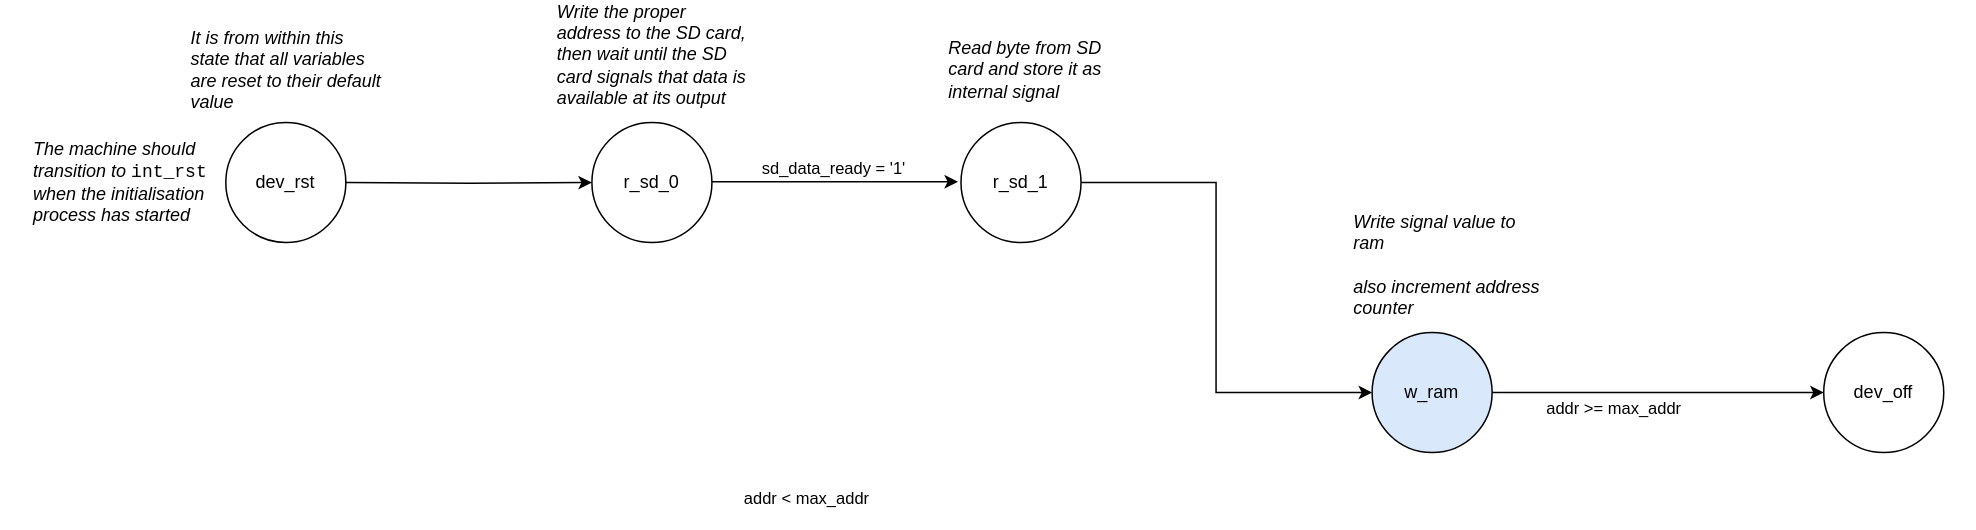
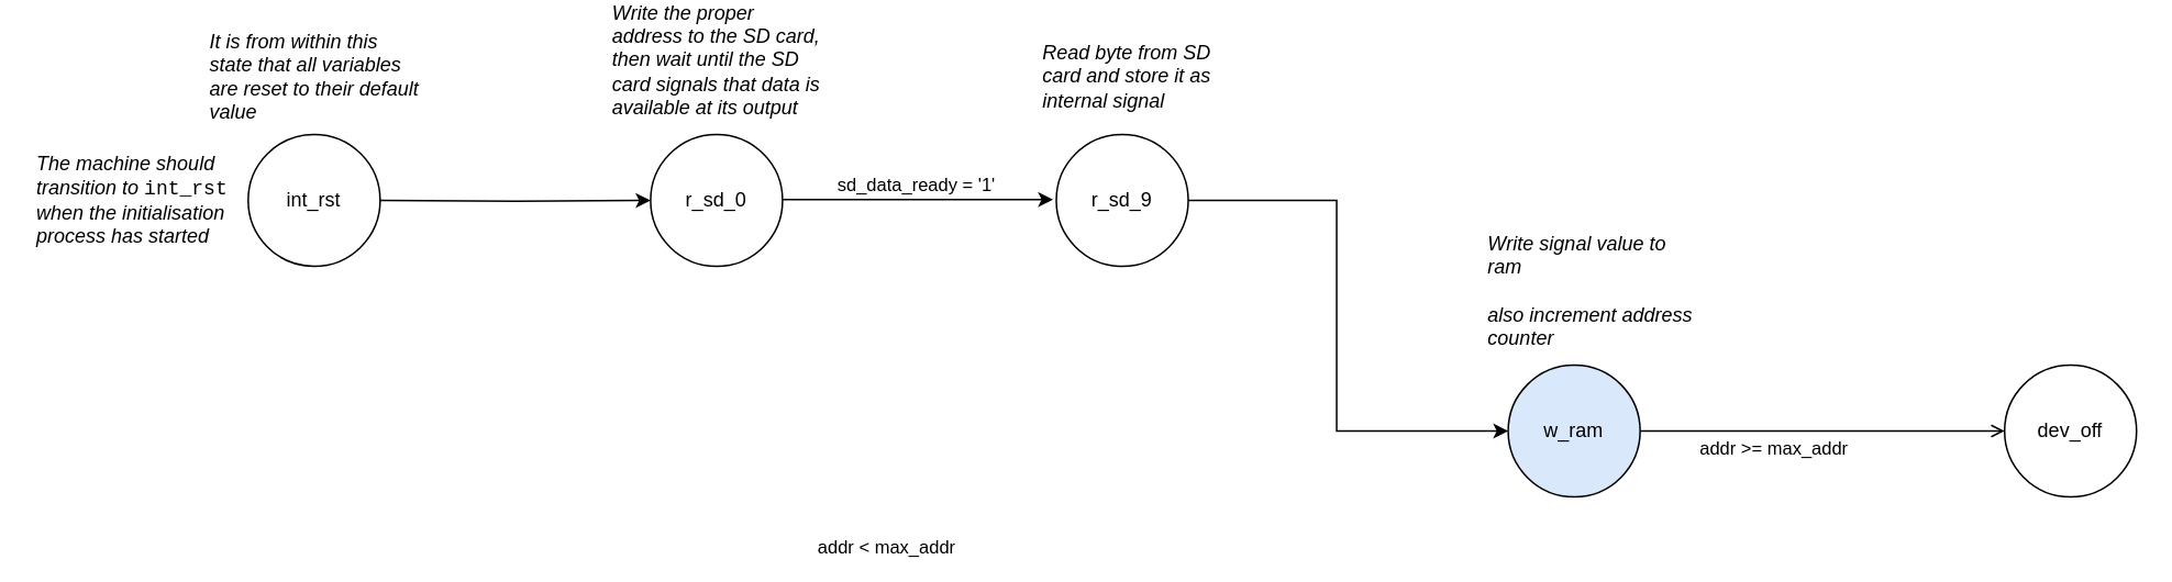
  <mxCell id="0" />
  <mxCell id="1" parent="0" />
  <mxCell id="2" value="dev_off" style="ellipse;whiteSpace=wrap;html=1;aspect=fixed;" parent="1" vertex="1"><mxGeometry x="1215" y="220" width="80" height="80" as="geometry" /></mxCell>
- <mxCell id="3" value="dev_rst" style="ellipse;whiteSpace=wrap;html=1;aspect=fixed;" parent="1" vertex="1"><mxGeometry x="150" y="80" width="80" height="80" as="geometry" /></mxCell>
+ <mxCell id="3" value="int_rst" style="ellipse;whiteSpace=wrap;html=1;aspect=fixed;" parent="1" vertex="1"><mxGeometry x="150" y="80" width="80" height="80" as="geometry" /></mxCell>
  <mxCell id="4" value="The machine should transition to &lt;font style=&quot;font-style: normal;&quot; face=&quot;Courier New&quot;&gt;int_rst&lt;/font&gt; when the initialisation process has started" style="text;html=1;strokeColor=none;fillColor=none;align=left;verticalAlign=middle;whiteSpace=wrap;rounded=0;fontStyle=2" parent="1" vertex="1"><mxGeometry x="20" y="105" width="130" height="30" as="geometry" /></mxCell>
  <mxCell id="5" style="edgeStyle=orthogonalEdgeStyle;rounded=0;orthogonalLoop=1;jettySize=auto;html=1;" parent="1" target="6" edge="1"><mxGeometry relative="1" as="geometry"><mxPoint x="230" y="120" as="sourcePoint" /></mxGeometry></mxCell>
  <mxCell id="6" value="r_sd_0" style="ellipse;whiteSpace=wrap;html=1;aspect=fixed;" parent="1" vertex="1"><mxGeometry x="394" y="80" width="80" height="80" as="geometry" /></mxCell>
  <mxCell id="7" value="It is from within this state that all variables are reset to their default value" style="text;html=1;strokeColor=none;fillColor=none;align=left;verticalAlign=middle;whiteSpace=wrap;rounded=0;fontStyle=2" parent="1" vertex="1"><mxGeometry x="125" y="30" width="130" height="30" as="geometry" /></mxCell>
- <mxCell id="8" style="edgeStyle=orthogonalEdgeStyle;rounded=0;orthogonalLoop=1;jettySize=auto;html=1;" parent="1" source="10" target="2" edge="1"><mxGeometry relative="1" as="geometry" /></mxCell>
+ <mxCell id="8" style="edgeStyle=orthogonalEdgeStyle;rounded=0;orthogonalLoop=1;jettySize=auto;html=1;endArrow=open;" parent="1" source="10" target="2" edge="1"><mxGeometry relative="1" as="geometry" /></mxCell>
  <mxCell id="9" value="addr &amp;gt;= max_addr" style="edgeLabel;html=1;align=center;verticalAlign=middle;resizable=0;points=[];" parent="8" vertex="1" connectable="0"><mxGeometry x="-0.408" y="2" relative="1" as="geometry"><mxPoint x="15" y="12" as="offset" /></mxGeometry></mxCell>
  <mxCell id="10" value="w_ram" style="ellipse;whiteSpace=wrap;html=1;aspect=fixed;fillColor=#dae8fc;" parent="1" vertex="1"><mxGeometry x="914" y="220" width="80" height="80" as="geometry" /></mxCell>
  <mxCell id="11" value="Write the proper address to the SD card, then wait until the SD card signals that data is available at its output" style="text;html=1;strokeColor=none;fillColor=none;align=left;verticalAlign=middle;whiteSpace=wrap;rounded=0;fontStyle=2" parent="1" vertex="1"><mxGeometry x="369" y="20" width="130" height="30" as="geometry" /></mxCell>
  <mxCell id="12" value="Write signal value to ram&lt;br&gt;&lt;br&gt;also increment address counter" style="text;html=1;strokeColor=none;fillColor=none;align=left;verticalAlign=middle;whiteSpace=wrap;rounded=0;fontStyle=2" parent="1" vertex="1"><mxGeometry x="900" y="160" width="130" height="30" as="geometry" /></mxCell>
  <mxCell id="13" value="addr &amp;lt; max_addr" style="edgeLabel;html=1;align=center;verticalAlign=middle;resizable=0;points=[];" parent="1" vertex="1" connectable="0"><mxGeometry x="536" y="330" as="geometry" /></mxCell>
  <mxCell id="14" style="edgeStyle=orthogonalEdgeStyle;rounded=0;orthogonalLoop=1;jettySize=auto;html=1;" parent="1" source="15" target="10" edge="1"><mxGeometry relative="1" as="geometry"><Array as="points"><mxPoint x="810" y="120" /><mxPoint x="810" y="260" /></Array></mxGeometry></mxCell>
- <mxCell id="15" value="r_sd_1" style="ellipse;whiteSpace=wrap;html=1;aspect=fixed;" parent="1" vertex="1"><mxGeometry x="640" y="80" width="80" height="80" as="geometry" /></mxCell>
+ <mxCell id="15" value="r_sd_9" style="ellipse;whiteSpace=wrap;html=1;aspect=fixed;" parent="1" vertex="1"><mxGeometry x="640" y="80" width="80" height="80" as="geometry" /></mxCell>
  <mxCell id="16" style="edgeStyle=orthogonalEdgeStyle;rounded=0;orthogonalLoop=1;jettySize=auto;html=1;" parent="1" edge="1"><mxGeometry relative="1" as="geometry"><mxPoint x="474" y="119.5" as="sourcePoint" /><mxPoint x="638" y="119.5" as="targetPoint" /></mxGeometry></mxCell>
  <mxCell id="17" value="sd_data_ready = '1'" style="edgeLabel;html=1;align=center;verticalAlign=middle;resizable=0;points=[];" parent="16" vertex="1" connectable="0"><mxGeometry x="0.024" y="-2" relative="1" as="geometry"><mxPoint x="-4" y="-11" as="offset" /></mxGeometry></mxCell>
  <mxCell id="18" value="Read byte from SD card and store it as internal signal" style="text;html=1;strokeColor=none;fillColor=none;align=left;verticalAlign=middle;whiteSpace=wrap;rounded=0;fontStyle=2" vertex="1" parent="1"><mxGeometry x="630" y="30" width="130" height="30" as="geometry" /></mxCell>
